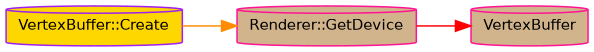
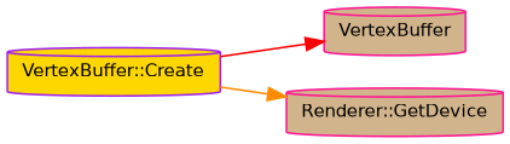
  digraph {
    rankdir=LR
    node [color=deeppink fillcolor=tan fontname=Helvetica fontsize=10 shape=cylinder style=filled]
    edge [fontname=Helvetica fontsize=10 labelfontname=Helvetica labelfontsize=10 style=solid]
    n1 [color=purple fillcolor=gold fontcolor=black height=0.2 label="VertexBuffer::Create" width=0.4]
    n2 [height=0.2 label=VertexBuffer width=0.4]
    n3 [height=0.2 label="Renderer::GetDevice" width=0.4]
-   n3 -> n2 [color=red]
+   n1 -> n2 [color=red]
    n1 -> n3 [color=darkorange]
  }
